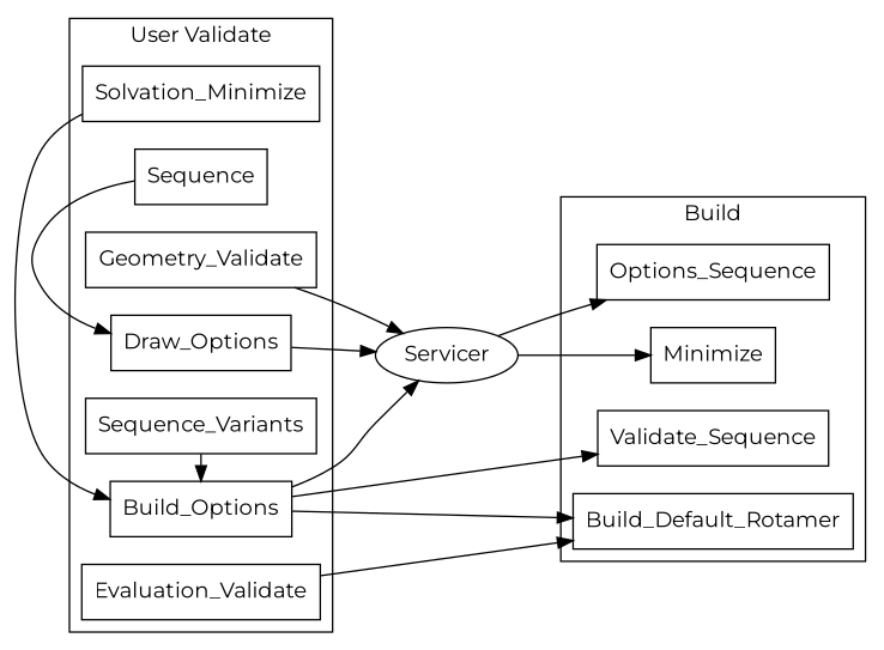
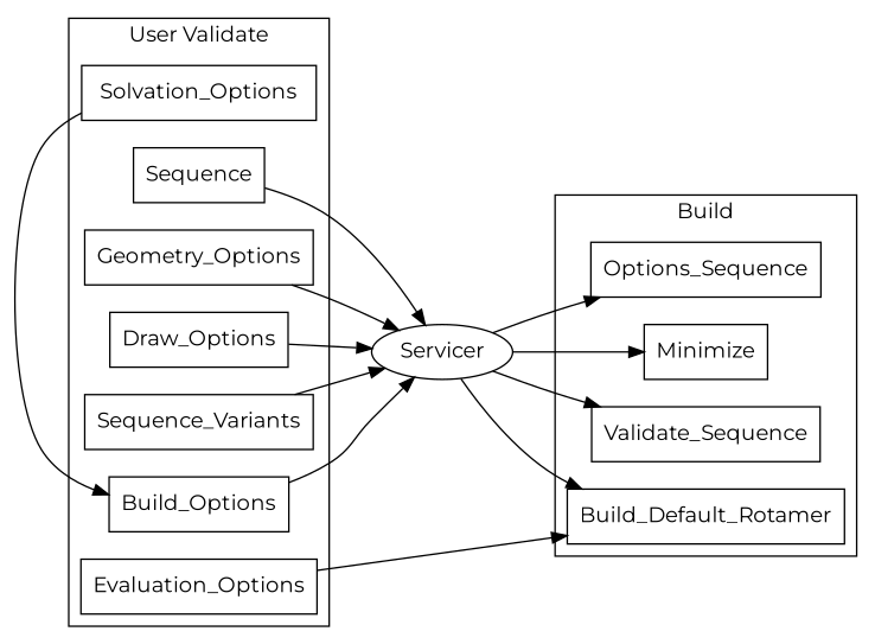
  digraph {
    fontname=Montserrat
    rankdir=LR
    node [fontname=Montserrat shape=box]
    edge [fontname=Montserrat style=solid]
    Draw_Options
-   Evaluation_Options [label=Evaluation_Validate]
+   Evaluation_Options
    Build_Options
-   Geometry_Options [label=Geometry_Validate]
-   Solvation_Options [label=Solvation_Minimize]
+   Geometry_Options
+   Solvation_Options
    Sequence_Variants
    Sequence
    Minimize
    Build_Default_Rotamer
    n10 [label=Options_Sequence]
    Validate_Sequence
    Servicer [shape=ellipse]
    subgraph cluster_1 {
      label="User Validate"
      subgraph sub_2 {
        label="User Input"
        rank=same
        Draw_Options
        Evaluation_Options
        Build_Options
        Geometry_Options
        Solvation_Options
        Sequence_Variants
        Sequence
      }
    }
    subgraph cluster_3 {
      label=Build
      subgraph sub_4 {
        label=Services
        rank=same
        Minimize
        Build_Default_Rotamer
        n10
        Validate_Sequence
      }
    }
    Draw_Options -> Evaluation_Options [style=invis]
    Draw_Options -> Servicer
    Evaluation_Options -> Build_Options [style=invis]
    Evaluation_Options -> Build_Default_Rotamer
    Build_Options -> Geometry_Options [style=invis]
    Build_Options -> Servicer
    Geometry_Options -> Solvation_Options [style=invis]
    Geometry_Options -> Servicer
    Solvation_Options -> Build_Options
    Solvation_Options -> Sequence_Variants [style=invis]
    Sequence_Variants -> Sequence [style=invis]
-   Sequence_Variants -> Build_Options
-   Sequence -> Draw_Options
+   Sequence_Variants -> Servicer
+   Sequence -> Servicer
    Build_Default_Rotamer -> n10 [style=invis]
    n10 -> Validate_Sequence [style=invis]
    Servicer -> Minimize
-   Build_Options -> Build_Default_Rotamer
+   Servicer -> Build_Default_Rotamer
    Servicer -> n10
-   Build_Options -> Validate_Sequence
+   Servicer -> Validate_Sequence
  }
